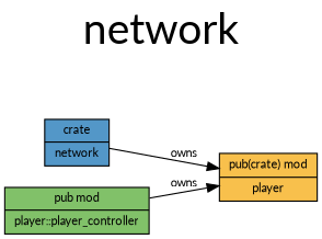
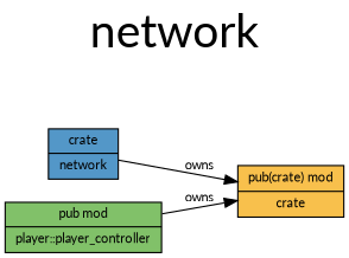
  digraph {
    fontname=Lato
    fontsize=36
    label=network
    labelloc=t
    rankdir=LR
    splines=line
    node [fontname=Lato fontsize=10 shape=record style=filled]
    edge [color="#000000" constraint=true fontname=Lato fontsize=10 style=solid]
    n1 [fillcolor="#5397c8" label="crate|network"]
-   n2 [fillcolor="#f8c04c" label="pub(crate) mod|player"]
+   n2 [fillcolor="#f8c04c" label="pub(crate) mod|crate"]
    n3 [fillcolor="#81c169" label="pub mod|player::player_controller"]
    n1 -> n2 [label=owns]
    n3 -> n2 [label=owns]
  }
